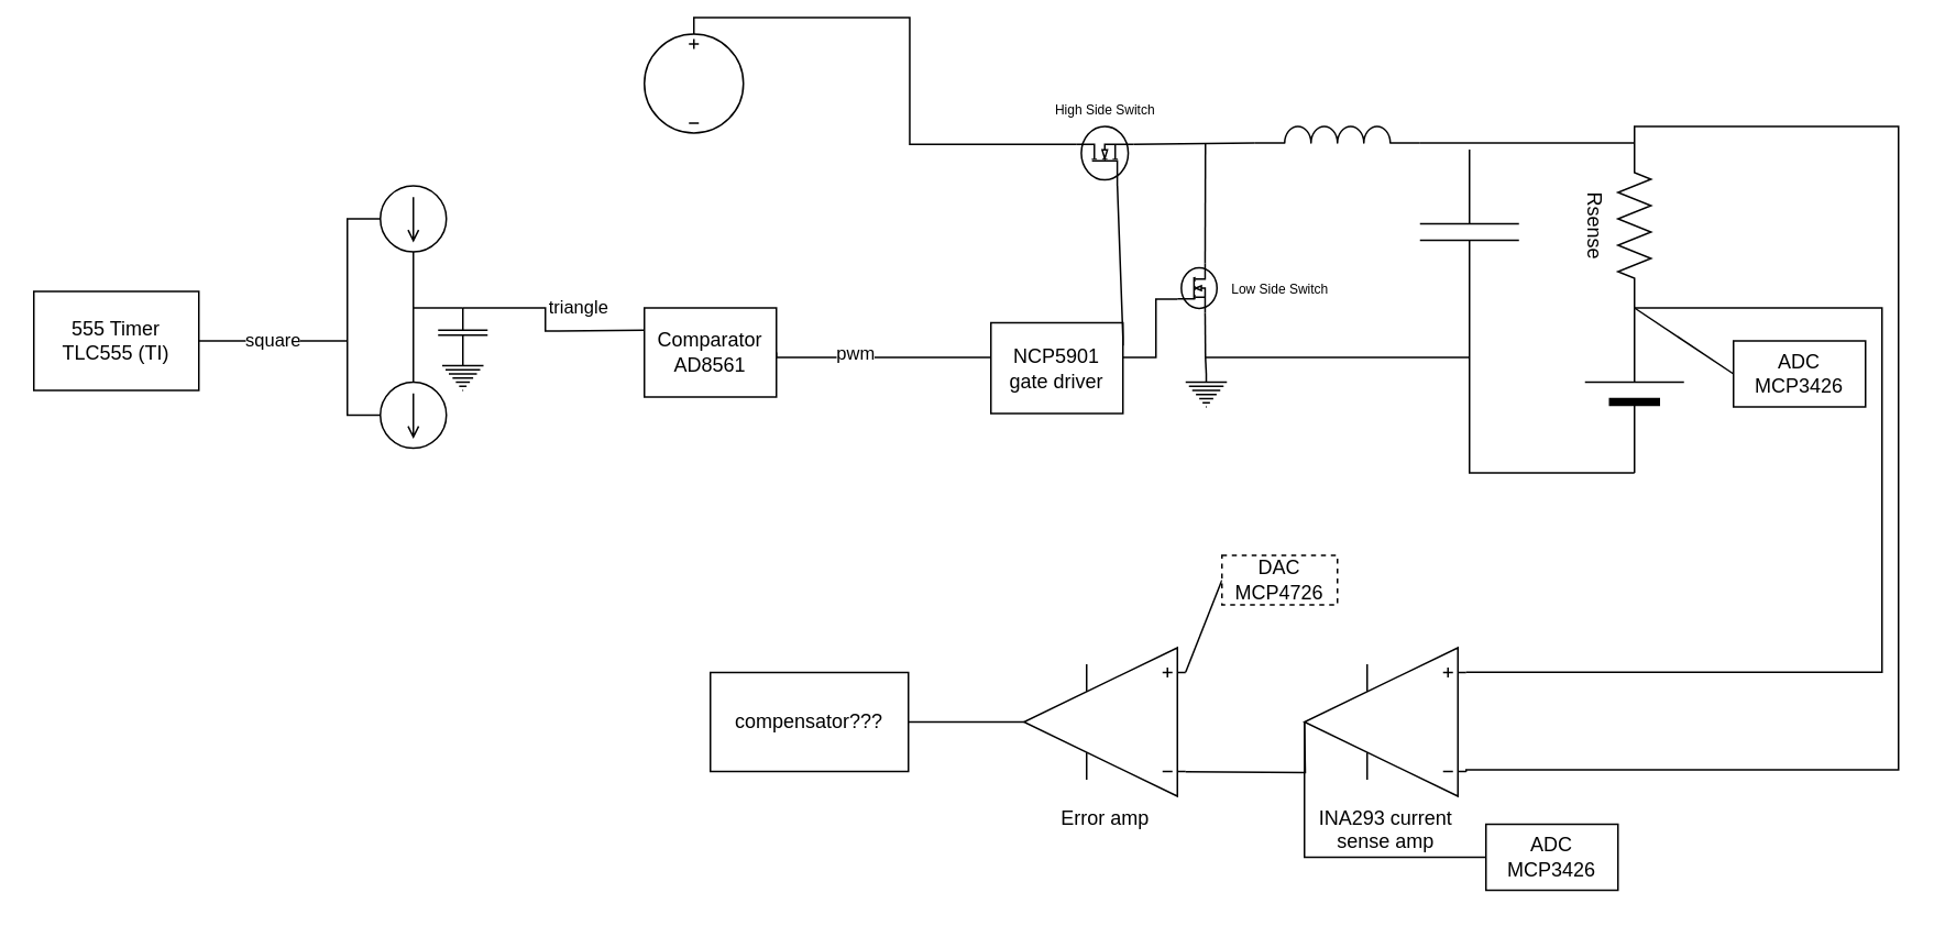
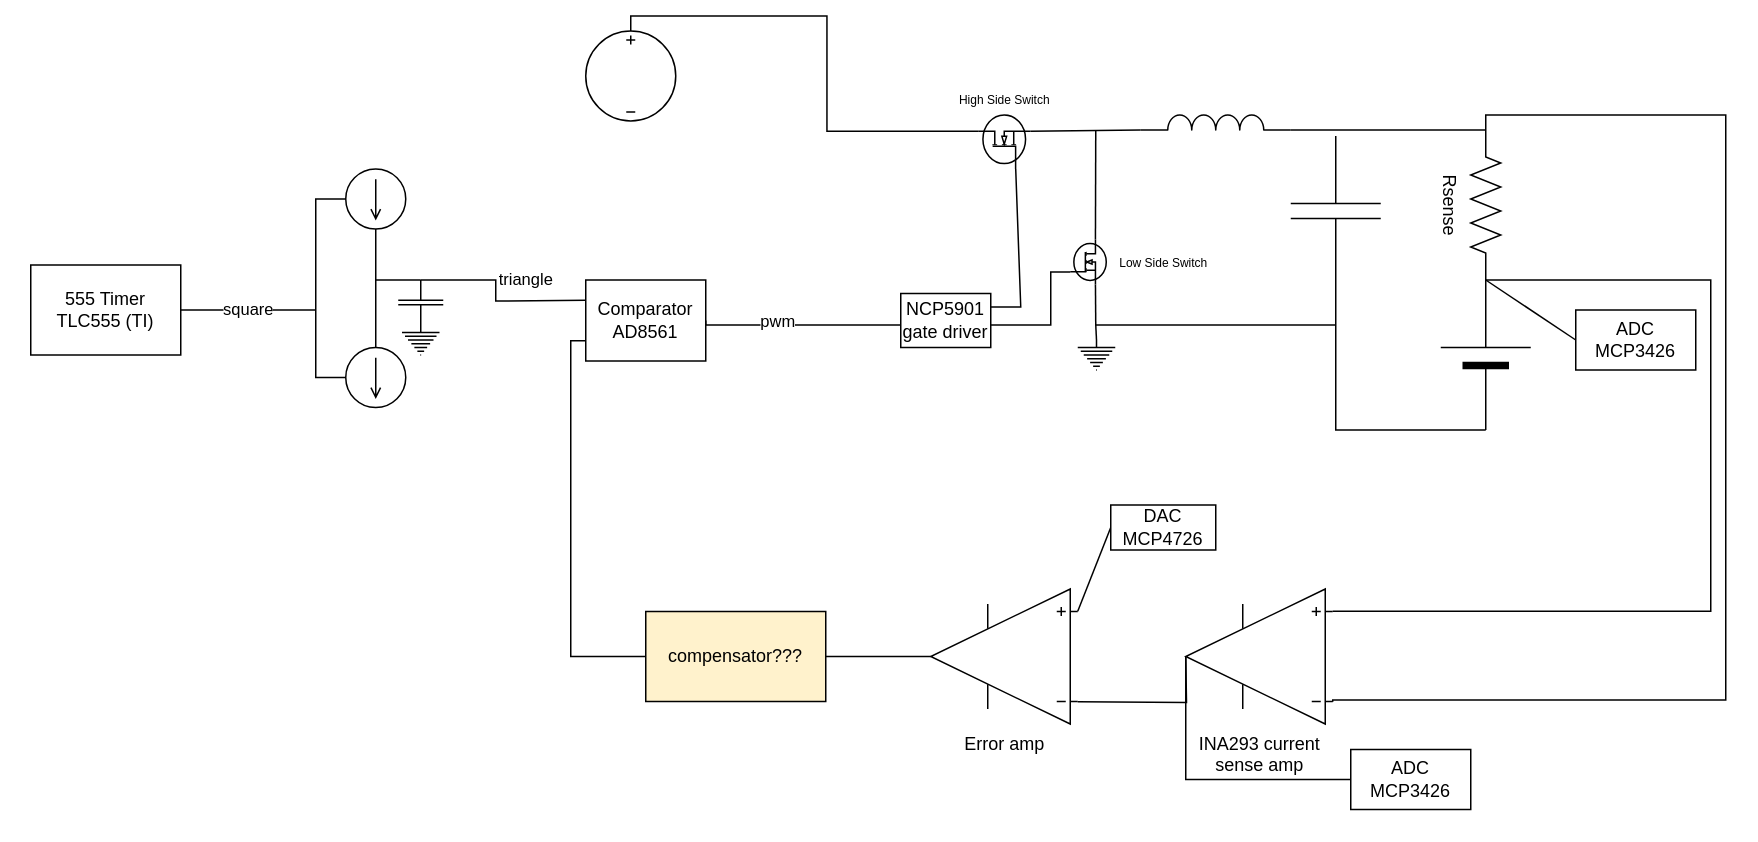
  <mxCell id="0" />
  <mxCell id="1" parent="0" />
  <mxCell id="2" value="555 Timer&lt;br&gt;TLC555 (TI)" style="rounded=0;whiteSpace=wrap;html=1;" parent="1" vertex="1"><mxGeometry x="20" y="176" width="100" height="60" as="geometry" /></mxCell>
  <mxCell id="3" value="Comparator&lt;br&gt;AD8561" style="rounded=0;whiteSpace=wrap;html=1;" parent="1" vertex="1"><mxGeometry x="390" y="186" width="80" height="54" as="geometry" /></mxCell>
  <mxCell id="4" value="" style="verticalLabelPosition=bottom;shadow=0;dashed=0;align=center;html=1;verticalAlign=top;shape=mxgraph.electrical.mosfets1.mosfet_ic_n;direction=north;" parent="1" vertex="1"><mxGeometry x="651.62" y="76" width="34.75" height="36" as="geometry" /></mxCell>
  <mxCell id="5" value="" style="pointerEvents=1;verticalLabelPosition=bottom;shadow=0;dashed=0;align=center;html=1;verticalAlign=top;shape=mxgraph.electrical.inductors.inductor_3;" parent="1" vertex="1"><mxGeometry x="760" y="76" width="100" height="10" as="geometry" /></mxCell>
  <mxCell id="6" value="square" style="endArrow=none;html=1;rounded=0;exitX=1;exitY=0.5;exitDx=0;exitDy=0;" parent="1" source="2" edge="1"><mxGeometry width="50" height="50" relative="1" as="geometry"><mxPoint x="150" y="206" as="sourcePoint" /><mxPoint x="210" y="206" as="targetPoint" /></mxGeometry></mxCell>
  <mxCell id="7" value="triangle" style="endArrow=none;html=1;rounded=0;entryX=0;entryY=0.25;entryDx=0;entryDy=0;exitX=0;exitY=0.5;exitDx=0;exitDy=0;exitPerimeter=0;" parent="1" source="44" target="3" edge="1"><mxGeometry x="0.357" y="14" width="50" height="50" relative="1" as="geometry"><mxPoint x="330" y="200" as="sourcePoint" /><mxPoint x="480" y="330" as="targetPoint" /><Array as="points"><mxPoint x="330" y="186" /><mxPoint x="330" y="200" /></Array><mxPoint as="offset" /></mxGeometry></mxCell>
  <mxCell id="8" value="" style="endArrow=none;html=1;rounded=0;exitX=1;exitY=0.5;exitDx=0;exitDy=0;edgeStyle=orthogonalEdgeStyle;entryX=0;entryY=0.72;entryDx=0;entryDy=0;entryPerimeter=0;" parent="1" source="3" target="32" edge="1"><mxGeometry width="50" height="50" relative="1" as="geometry"><mxPoint x="450" y="480" as="sourcePoint" /><mxPoint x="677" y="136" as="targetPoint" /><Array as="points"><mxPoint x="470" y="216" /><mxPoint x="700" y="216" /><mxPoint x="700" y="181" /></Array></mxGeometry></mxCell>
  <mxCell id="9" value="pwm" style="edgeLabel;html=1;align=center;verticalAlign=middle;resizable=0;points=[];" parent="8" vertex="1" connectable="0"><mxGeometry x="0.304" y="-2" relative="1" as="geometry"><mxPoint x="-133" y="-5" as="offset" /></mxGeometry></mxCell>
+ <mxCell id="10" value="" style="endArrow=none;html=1;rounded=0;entryX=0;entryY=0.75;entryDx=0;entryDy=0;exitX=0;exitY=0.5;exitDx=0;exitDy=0;edgeStyle=orthogonalEdgeStyle;" parent="1" source="28" target="3" edge="1"><mxGeometry width="50" height="50" relative="1" as="geometry"><mxPoint x="320" y="300" as="sourcePoint" /><mxPoint x="110" y="350" as="targetPoint" /></mxGeometry></mxCell>
  <mxCell id="11" value="" style="endArrow=none;html=1;rounded=0;entryX=0;entryY=1;entryDx=0;entryDy=0;entryPerimeter=0;exitX=0.7;exitY=1;exitDx=0;exitDy=0;exitPerimeter=0;" parent="1" source="4" target="5" edge="1"><mxGeometry width="50" height="50" relative="1" as="geometry"><mxPoint x="450" y="300" as="sourcePoint" /><mxPoint x="500" y="250" as="targetPoint" /></mxGeometry></mxCell>
  <mxCell id="12" value="" style="endArrow=none;html=1;rounded=0;entryX=0.7;entryY=0;entryDx=0;entryDy=0;entryPerimeter=0;" parent="1" target="32" edge="1"><mxGeometry width="50" height="50" relative="1" as="geometry"><mxPoint x="730" y="86" as="sourcePoint" /><mxPoint x="730" y="156" as="targetPoint" /></mxGeometry></mxCell>
  <mxCell id="13" value="" style="pointerEvents=1;verticalLabelPosition=bottom;shadow=0;dashed=0;align=center;html=1;verticalAlign=top;shape=mxgraph.electrical.signal_sources.source;aspect=fixed;points=[[0.5,0,0],[1,0.5,0],[0.5,1,0],[0,0.5,0]];elSignalType=dc3;" parent="1" vertex="1"><mxGeometry x="390" y="20" width="60" height="60" as="geometry" /></mxCell>
  <mxCell id="14" value="" style="endArrow=none;html=1;rounded=0;entryX=0.7;entryY=0;entryDx=0;entryDy=0;entryPerimeter=0;exitX=0.5;exitY=0;exitDx=0;exitDy=0;exitPerimeter=0;edgeStyle=orthogonalEdgeStyle;" parent="1" source="13" target="4" edge="1"><mxGeometry width="50" height="50" relative="1" as="geometry"><mxPoint x="380" y="-10" as="sourcePoint" /><mxPoint x="430" y="-60" as="targetPoint" /></mxGeometry></mxCell>
  <mxCell id="15" value="" style="pointerEvents=1;verticalLabelPosition=bottom;shadow=0;dashed=0;align=center;html=1;verticalAlign=top;shape=mxgraph.electrical.capacitors.capacitor_1;rotation=90;" parent="1" vertex="1"><mxGeometry x="840" y="110" width="100" height="60" as="geometry" /></mxCell>
  <mxCell id="16" value="" style="endArrow=none;html=1;rounded=0;exitX=1;exitY=1;exitDx=0;exitDy=0;exitPerimeter=0;" parent="1" source="5" edge="1"><mxGeometry width="50" height="50" relative="1" as="geometry"><mxPoint x="690" y="20" as="sourcePoint" /><mxPoint x="990" y="86" as="targetPoint" /></mxGeometry></mxCell>
  <mxCell id="17" value="" style="endArrow=none;html=1;rounded=0;" parent="1" edge="1"><mxGeometry width="50" height="50" relative="1" as="geometry"><mxPoint x="730" y="216" as="sourcePoint" /><mxPoint x="890" y="216" as="targetPoint" /></mxGeometry></mxCell>
  <mxCell id="18" value="" style="endArrow=none;html=1;rounded=0;entryX=1;entryY=0.5;entryDx=0;entryDy=0;entryPerimeter=0;" parent="1" target="15" edge="1"><mxGeometry width="50" height="50" relative="1" as="geometry"><mxPoint x="890" y="216" as="sourcePoint" /><mxPoint x="950" y="266" as="targetPoint" /></mxGeometry></mxCell>
  <mxCell id="19" value="" style="verticalLabelPosition=bottom;shadow=0;dashed=0;align=center;fillColor=strokeColor;html=1;verticalAlign=top;strokeWidth=1;shape=mxgraph.electrical.miscellaneous.monocell_battery;rotation=-90;" parent="1" vertex="1"><mxGeometry x="940" y="206" width="100" height="60" as="geometry" /></mxCell>
  <mxCell id="20" value="Rsense" style="pointerEvents=1;verticalLabelPosition=bottom;shadow=0;dashed=0;align=center;html=1;verticalAlign=top;shape=mxgraph.electrical.resistors.resistor_2;rotation=90;" parent="1" vertex="1"><mxGeometry x="940" y="126" width="100" height="20" as="geometry" /></mxCell>
  <mxCell id="21" value="" style="endArrow=none;html=1;rounded=0;entryX=0;entryY=0.5;entryDx=0;entryDy=0;exitX=0;exitY=0.165;exitDx=0;exitDy=0;exitPerimeter=0;" parent="1" target="23" edge="1"><mxGeometry width="50" height="50" relative="1" as="geometry"><mxPoint x="718" y="406.85" as="sourcePoint" /><mxPoint x="840" y="416" as="targetPoint" /></mxGeometry></mxCell>
  <mxCell id="22" value="ADC&lt;br&gt;MCP3426" style="rounded=0;whiteSpace=wrap;html=1;" parent="1" vertex="1"><mxGeometry x="900" y="499" width="80" height="40" as="geometry" /></mxCell>
- <mxCell id="23" value="DAC&lt;br&gt;MCP4726" style="rounded=0;whiteSpace=wrap;html=1;dashed=1;" parent="1" vertex="1"><mxGeometry x="740" y="336" width="70" height="30" as="geometry" /></mxCell>
+ <mxCell id="23" value="DAC&lt;br&gt;MCP4726" style="rounded=0;whiteSpace=wrap;html=1;" parent="1" vertex="1"><mxGeometry x="740" y="336" width="70" height="30" as="geometry" /></mxCell>
  <mxCell id="24" value="" style="endArrow=none;html=1;rounded=0;entryX=1;entryY=0.5;entryDx=0;entryDy=0;entryPerimeter=0;exitX=0;exitY=0.835;exitDx=0;exitDy=0;exitPerimeter=0;edgeStyle=orthogonalEdgeStyle;" parent="1" edge="1"><mxGeometry width="50" height="50" relative="1" as="geometry"><mxPoint x="718" y="467.15" as="sourcePoint" /><mxPoint x="790" y="437" as="targetPoint" /></mxGeometry></mxCell>
  <mxCell id="25" value="" style="endArrow=none;html=1;rounded=0;exitX=0;exitY=0.835;exitDx=0;exitDy=0;exitPerimeter=0;entryX=0;entryY=0.5;entryDx=0;entryDy=0;entryPerimeter=0;edgeStyle=orthogonalEdgeStyle;" parent="1" target="20" edge="1"><mxGeometry width="50" height="50" relative="1" as="geometry"><mxPoint x="888" y="467.15" as="sourcePoint" /><mxPoint x="1010" y="346" as="targetPoint" /><Array as="points"><mxPoint x="888" y="466" /><mxPoint x="1150" y="466" /><mxPoint x="1150" y="76" /><mxPoint x="990" y="76" /></Array></mxGeometry></mxCell>
  <mxCell id="26" value="" style="endArrow=none;html=1;rounded=0;entryX=1;entryY=0.5;entryDx=0;entryDy=0;entryPerimeter=0;exitX=0;exitY=0.165;exitDx=0;exitDy=0;exitPerimeter=0;edgeStyle=orthogonalEdgeStyle;" parent="1" target="20" edge="1"><mxGeometry width="50" height="50" relative="1" as="geometry"><mxPoint x="888" y="406.85" as="sourcePoint" /><mxPoint x="990" y="446" as="targetPoint" /><Array as="points"><mxPoint x="1140" y="407" /><mxPoint x="1140" y="186" /></Array></mxGeometry></mxCell>
  <mxCell id="27" value="" style="endArrow=none;html=1;rounded=0;entryX=1;entryY=0.5;entryDx=0;entryDy=0;entryPerimeter=0;exitX=0;exitY=0.5;exitDx=0;exitDy=0;edgeStyle=orthogonalEdgeStyle;" parent="1" source="22" edge="1"><mxGeometry width="50" height="50" relative="1" as="geometry"><mxPoint x="980" y="556" as="sourcePoint" /><mxPoint x="790" y="437" as="targetPoint" /><Array as="points"><mxPoint x="790" y="519" /></Array></mxGeometry></mxCell>
- <mxCell id="28" value="compensator???" style="rounded=0;whiteSpace=wrap;html=1;" parent="1" vertex="1"><mxGeometry x="430" y="407" width="120" height="60" as="geometry" /></mxCell>
+ <mxCell id="28" value="compensator???" style="rounded=0;whiteSpace=wrap;html=1;fillColor=#fff2cc;" parent="1" vertex="1"><mxGeometry x="430" y="407" width="120" height="60" as="geometry" /></mxCell>
  <mxCell id="29" value="" style="endArrow=none;html=1;rounded=0;entryX=1;entryY=0.5;entryDx=0;entryDy=0;entryPerimeter=0;exitX=1;exitY=0.5;exitDx=0;exitDy=0;" parent="1" source="28" edge="1"><mxGeometry width="50" height="50" relative="1" as="geometry"><mxPoint x="380" y="526" as="sourcePoint" /><mxPoint x="620" y="437" as="targetPoint" /></mxGeometry></mxCell>
  <mxCell id="30" value="INA293 current&lt;br&gt;sense amp" style="verticalLabelPosition=bottom;shadow=0;dashed=0;align=center;html=1;verticalAlign=top;shape=mxgraph.electrical.abstract.operational_amp_1;flipH=1;flipV=1;" parent="1" vertex="1"><mxGeometry x="790" y="392" width="98" height="90" as="geometry" /></mxCell>
  <mxCell id="31" value="Error amp" style="verticalLabelPosition=bottom;shadow=0;dashed=0;align=center;html=1;verticalAlign=top;shape=mxgraph.electrical.abstract.operational_amp_1;flipH=1;flipV=1;" parent="1" vertex="1"><mxGeometry x="620" y="392" width="98" height="90" as="geometry" /></mxCell>
  <mxCell id="32" value="" style="verticalLabelPosition=bottom;shadow=0;dashed=0;align=center;html=1;verticalAlign=top;shape=mxgraph.electrical.mosfets1.mosfet_ic_n;direction=north;rotation=90;" parent="1" vertex="1"><mxGeometry x="710" y="162" width="30" height="24" as="geometry" /></mxCell>
  <mxCell id="33" value="" style="pointerEvents=1;verticalLabelPosition=bottom;shadow=0;dashed=0;align=center;html=1;verticalAlign=top;shape=mxgraph.electrical.signal_sources.protective_earth;" parent="1" vertex="1"><mxGeometry x="718" y="226" width="25" height="20" as="geometry" /></mxCell>
  <mxCell id="34" value="" style="endArrow=none;html=1;rounded=0;entryX=0.7;entryY=1;entryDx=0;entryDy=0;entryPerimeter=0;" parent="1" target="32" edge="1"><mxGeometry width="50" height="50" relative="1" as="geometry"><mxPoint x="730" y="216" as="sourcePoint" /><mxPoint x="780" y="136" as="targetPoint" /></mxGeometry></mxCell>
- <mxCell id="35" value="NCP5901 gate driver" style="rounded=0;whiteSpace=wrap;html=1;" parent="1" vertex="1"><mxGeometry x="600" y="195" width="80" height="55" as="geometry" /></mxCell>
+ <mxCell id="35" value="NCP5901 gate driver" style="rounded=0;whiteSpace=wrap;html=1;" parent="1" vertex="1"><mxGeometry x="600" y="195" width="60" height="36" as="geometry" /></mxCell>
  <mxCell id="36" value="" style="endArrow=none;html=1;rounded=0;exitX=1;exitY=0.25;exitDx=0;exitDy=0;entryX=0;entryY=0.72;entryDx=0;entryDy=0;entryPerimeter=0;" parent="1" source="35" target="4" edge="1"><mxGeometry width="50" height="50" relative="1" as="geometry"><mxPoint x="620" y="186" as="sourcePoint" /><mxPoint x="670" y="136" as="targetPoint" /><Array as="points"><mxPoint x="680" y="204" /></Array></mxGeometry></mxCell>
  <mxCell id="37" value="&lt;font style=&quot;font-size: 8px;&quot;&gt;High Side Switch&lt;/font&gt;" style="text;html=1;align=center;verticalAlign=middle;resizable=0;points=[];autosize=1;strokeColor=none;fillColor=none;" parent="1" vertex="1"><mxGeometry x="628.99" y="50" width="80" height="30" as="geometry" /></mxCell>
  <mxCell id="38" value="&lt;font style=&quot;font-size: 8px;&quot;&gt;Low Side Switch&lt;/font&gt;" style="text;html=1;align=center;verticalAlign=middle;resizable=0;points=[];autosize=1;strokeColor=none;fillColor=none;" parent="1" vertex="1"><mxGeometry x="735" y="159" width="80" height="30" as="geometry" /></mxCell>
  <mxCell id="39" value="" style="endArrow=none;html=1;rounded=0;fontSize=8;exitX=0.5;exitY=0;exitDx=0;exitDy=0;exitPerimeter=0;" parent="1" source="33" edge="1"><mxGeometry width="50" height="50" relative="1" as="geometry"><mxPoint x="780" y="296" as="sourcePoint" /><mxPoint x="730" y="216" as="targetPoint" /></mxGeometry></mxCell>
  <mxCell id="40" value="" style="endArrow=none;html=1;rounded=0;fontSize=8;entryX=0;entryY=0.5;entryDx=0;entryDy=0;entryPerimeter=0;" parent="1" target="19" edge="1"><mxGeometry width="50" height="50" relative="1" as="geometry"><mxPoint x="890" y="216" as="sourcePoint" /><mxPoint x="980" y="286" as="targetPoint" /><Array as="points"><mxPoint x="890" y="286" /></Array></mxGeometry></mxCell>
  <mxCell id="41" value="ADC&lt;br&gt;MCP3426" style="rounded=0;whiteSpace=wrap;html=1;" parent="1" vertex="1"><mxGeometry x="1050" y="206" width="80" height="40" as="geometry" /></mxCell>
  <mxCell id="42" value="" style="endArrow=none;html=1;rounded=0;fontSize=8;entryX=1;entryY=0.5;entryDx=0;entryDy=0;entryPerimeter=0;exitX=0;exitY=0.5;exitDx=0;exitDy=0;" parent="1" source="41" target="19" edge="1"><mxGeometry width="50" height="50" relative="1" as="geometry"><mxPoint x="950" y="376" as="sourcePoint" /><mxPoint x="1000" y="326" as="targetPoint" /></mxGeometry></mxCell>
  <mxCell id="43" value="" style="pointerEvents=1;verticalLabelPosition=bottom;shadow=0;dashed=0;align=center;html=1;verticalAlign=top;shape=mxgraph.electrical.signal_sources.source;aspect=fixed;points=[[0.5,0,0],[1,0.5,0],[0.5,1,0],[0,0.5,0]];elSignalType=dc1;rotation=90;" vertex="1" parent="1"><mxGeometry x="230" y="112" width="40" height="40" as="geometry" /></mxCell>
  <mxCell id="44" value="" style="pointerEvents=1;verticalLabelPosition=bottom;shadow=0;dashed=0;align=center;html=1;verticalAlign=top;shape=mxgraph.electrical.capacitors.capacitor_1;rotation=90;" vertex="1" parent="1"><mxGeometry x="265" y="186" width="30" height="30" as="geometry" /></mxCell>
  <mxCell id="45" value="" style="endArrow=none;html=1;rounded=0;entryX=1;entryY=0.5;entryDx=0;entryDy=0;entryPerimeter=0;" edge="1" parent="1" target="43"><mxGeometry width="50" height="50" relative="1" as="geometry"><mxPoint x="250" y="186" as="sourcePoint" /><mxPoint x="250" y="146" as="targetPoint" /></mxGeometry></mxCell>
  <mxCell id="46" value="" style="endArrow=none;html=1;rounded=0;entryX=0;entryY=0.5;entryDx=0;entryDy=0;entryPerimeter=0;" edge="1" parent="1" target="44"><mxGeometry width="50" height="50" relative="1" as="geometry"><mxPoint x="250" y="186" as="sourcePoint" /><mxPoint x="320" y="166" as="targetPoint" /></mxGeometry></mxCell>
  <mxCell id="47" value="" style="pointerEvents=1;verticalLabelPosition=bottom;shadow=0;dashed=0;align=center;html=1;verticalAlign=top;shape=mxgraph.electrical.signal_sources.source;aspect=fixed;points=[[0.5,0,0],[1,0.5,0],[0.5,1,0],[0,0.5,0]];elSignalType=dc1;rotation=90;" vertex="1" parent="1"><mxGeometry x="230" y="231" width="40" height="40" as="geometry" /></mxCell>
  <mxCell id="48" value="" style="endArrow=none;html=1;rounded=0;exitX=0;exitY=0.5;exitDx=0;exitDy=0;exitPerimeter=0;" edge="1" parent="1" source="47"><mxGeometry width="50" height="50" relative="1" as="geometry"><mxPoint x="110" y="326" as="sourcePoint" /><mxPoint x="250" y="186" as="targetPoint" /></mxGeometry></mxCell>
  <mxCell id="49" value="" style="pointerEvents=1;verticalLabelPosition=bottom;shadow=0;dashed=0;align=center;html=1;verticalAlign=top;shape=mxgraph.electrical.signal_sources.protective_earth;" vertex="1" parent="1"><mxGeometry x="267.5" y="216" width="25" height="20" as="geometry" /></mxCell>
  <mxCell id="50" value="" style="endArrow=none;html=1;rounded=0;entryX=0.5;entryY=1;entryDx=0;entryDy=0;entryPerimeter=0;" edge="1" parent="1" target="43"><mxGeometry width="50" height="50" relative="1" as="geometry"><mxPoint x="210" y="206" as="sourcePoint" /><mxPoint x="210" y="136" as="targetPoint" /><Array as="points"><mxPoint x="210" y="132" /></Array></mxGeometry></mxCell>
  <mxCell id="51" value="" style="endArrow=none;html=1;rounded=0;exitX=0.5;exitY=1;exitDx=0;exitDy=0;exitPerimeter=0;" edge="1" parent="1" source="47"><mxGeometry width="50" height="50" relative="1" as="geometry"><mxPoint x="210" y="256" as="sourcePoint" /><mxPoint x="210" y="206" as="targetPoint" /><Array as="points"><mxPoint x="210" y="251" /></Array></mxGeometry></mxCell>
